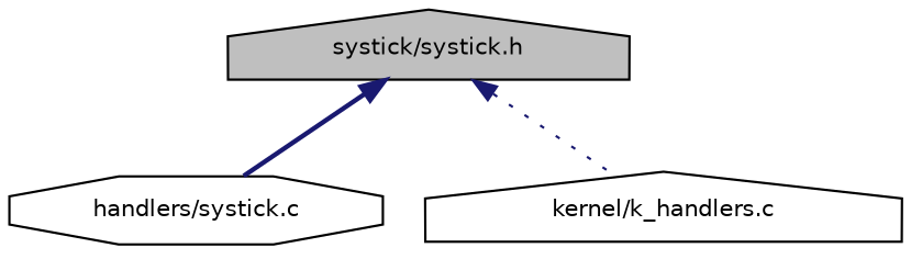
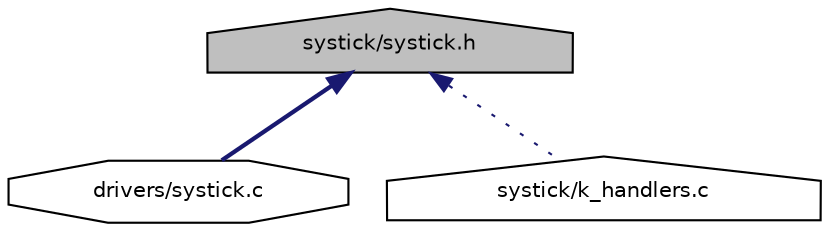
  digraph {
    node [color=black fillcolor=white fontname=Helvetica fontsize=10 shape=house style=filled]
    edge [color=midnightblue dir=back fontname=Helvetica fontsize=10 labelfontname=Helvetica labelfontsize=10]
    n1 [fillcolor=grey75 fontcolor=black height=0.2 label="systick/systick.h" width=0.4]
-   n2 [height=0.2 label="handlers/systick.c" shape=octagon width=0.4]
-   n3 [height=0.2 label="kernel/k_handlers.c" width=0.4]
+   n2 [height=0.2 label="drivers/systick.c" shape=octagon width=0.4]
+   n3 [height=0.2 label="systick/k_handlers.c" width=0.4]
    n1 -> n2 [style=bold]
    n1 -> n3 [style=dotted]
  }
